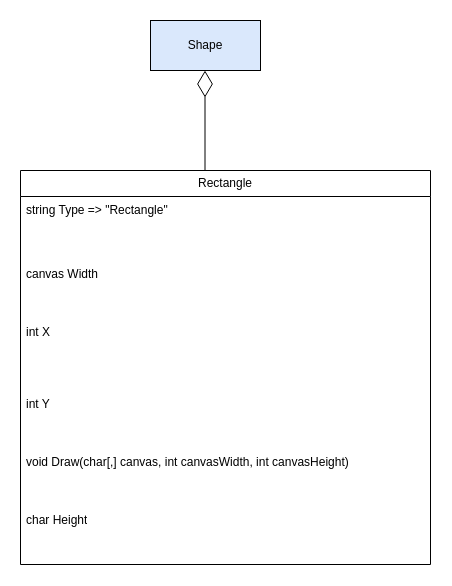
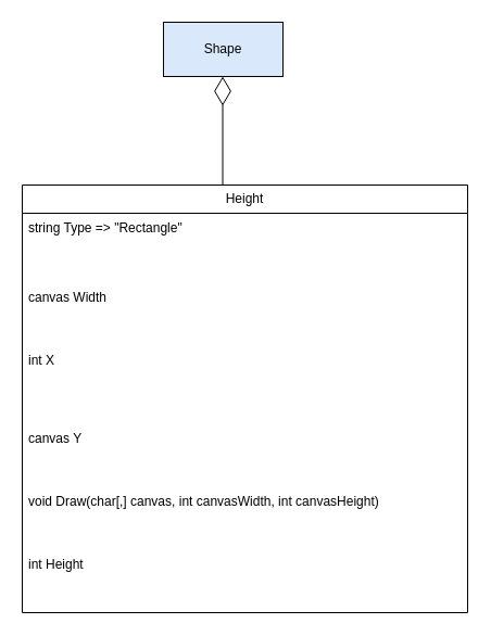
  <mxCell id="0" />
  <mxCell id="1" parent="0" />
- <mxCell id="2" value="Rectangle" style="swimlane;fontStyle=0;childLayout=stackLayout;horizontal=1;startSize=26;fillColor=none;horizontalStack=0;resizeParent=1;resizeParentMax=0;resizeLast=0;collapsible=1;marginBottom=0;whiteSpace=wrap;html=1;" vertex="1" parent="1"><mxGeometry x="20" y="170" width="410" height="394" as="geometry" /></mxCell>
+ <mxCell id="2" value="Height" style="swimlane;fontStyle=0;childLayout=stackLayout;horizontal=1;startSize=26;fillColor=none;horizontalStack=0;resizeParent=1;resizeParentMax=0;resizeLast=0;collapsible=1;marginBottom=0;whiteSpace=wrap;html=1;" vertex="1" parent="1"><mxGeometry x="20" y="170" width="410" height="394" as="geometry" /></mxCell>
  <mxCell id="3" value="string Type =&amp;gt; &quot;Rectangle&quot;" style="text;strokeColor=none;fillColor=none;align=left;verticalAlign=top;spacingLeft=4;spacingRight=4;overflow=hidden;rotatable=0;points=[[0,0.5],[1,0.5]];portConstraint=eastwest;whiteSpace=wrap;html=1;" vertex="1" parent="2"><mxGeometry y="26" width="410" height="64" as="geometry" /></mxCell>
  <mxCell id="4" value="canvas Width" style="text;strokeColor=none;fillColor=none;align=left;verticalAlign=top;spacingLeft=4;spacingRight=4;overflow=hidden;rotatable=0;points=[[0,0.5],[1,0.5]];portConstraint=eastwest;whiteSpace=wrap;html=1;" vertex="1" parent="2"><mxGeometry y="90" width="410" height="58" as="geometry" /></mxCell>
  <mxCell id="5" value="int X" style="text;strokeColor=none;fillColor=none;align=left;verticalAlign=top;spacingLeft=4;spacingRight=4;overflow=hidden;rotatable=0;points=[[0,0.5],[1,0.5]];portConstraint=eastwest;whiteSpace=wrap;html=1;" vertex="1" parent="2"><mxGeometry y="148" width="410" height="72" as="geometry" /></mxCell>
- <mxCell id="6" value="int Y" style="text;strokeColor=none;fillColor=none;align=left;verticalAlign=top;spacingLeft=4;spacingRight=4;overflow=hidden;rotatable=0;points=[[0,0.5],[1,0.5]];portConstraint=eastwest;whiteSpace=wrap;html=1;" vertex="1" parent="2"><mxGeometry y="220" width="410" height="58" as="geometry" /></mxCell>
+ <mxCell id="6" value="canvas Y" style="text;strokeColor=none;fillColor=none;align=left;verticalAlign=top;spacingLeft=4;spacingRight=4;overflow=hidden;rotatable=0;points=[[0,0.5],[1,0.5]];portConstraint=eastwest;whiteSpace=wrap;html=1;" vertex="1" parent="2"><mxGeometry y="220" width="410" height="58" as="geometry" /></mxCell>
  <mxCell id="7" value="void Draw(char[,] canvas, int canvasWidth, int canvasHeight)" style="text;strokeColor=none;fillColor=none;align=left;verticalAlign=top;spacingLeft=4;spacingRight=4;overflow=hidden;rotatable=0;points=[[0,0.5],[1,0.5]];portConstraint=eastwest;whiteSpace=wrap;html=1;" vertex="1" parent="2"><mxGeometry y="278" width="410" height="58" as="geometry" /></mxCell>
- <mxCell id="8" value="char Height" style="text;strokeColor=none;fillColor=none;align=left;verticalAlign=top;spacingLeft=4;spacingRight=4;overflow=hidden;rotatable=0;points=[[0,0.5],[1,0.5]];portConstraint=eastwest;whiteSpace=wrap;html=1;" vertex="1" parent="2"><mxGeometry y="336" width="410" height="58" as="geometry" /></mxCell>
+ <mxCell id="8" value="int Height" style="text;strokeColor=none;fillColor=none;align=left;verticalAlign=top;spacingLeft=4;spacingRight=4;overflow=hidden;rotatable=0;points=[[0,0.5],[1,0.5]];portConstraint=eastwest;whiteSpace=wrap;html=1;" vertex="1" parent="2"><mxGeometry y="336" width="410" height="58" as="geometry" /></mxCell>
  <mxCell id="9" value="Shape" style="html=1;whiteSpace=wrap;fillColor=#dae8fc;" vertex="1" parent="1"><mxGeometry x="150" y="20" width="110" height="50" as="geometry" /></mxCell>
  <mxCell id="10" value="" style="endArrow=diamondThin;endFill=0;endSize=24;html=1;rounded=0;" edge="1" parent="1"><mxGeometry width="160" relative="1" as="geometry"><mxPoint x="204.5" y="170" as="sourcePoint" /><mxPoint x="204.5" y="70" as="targetPoint" /></mxGeometry></mxCell>
